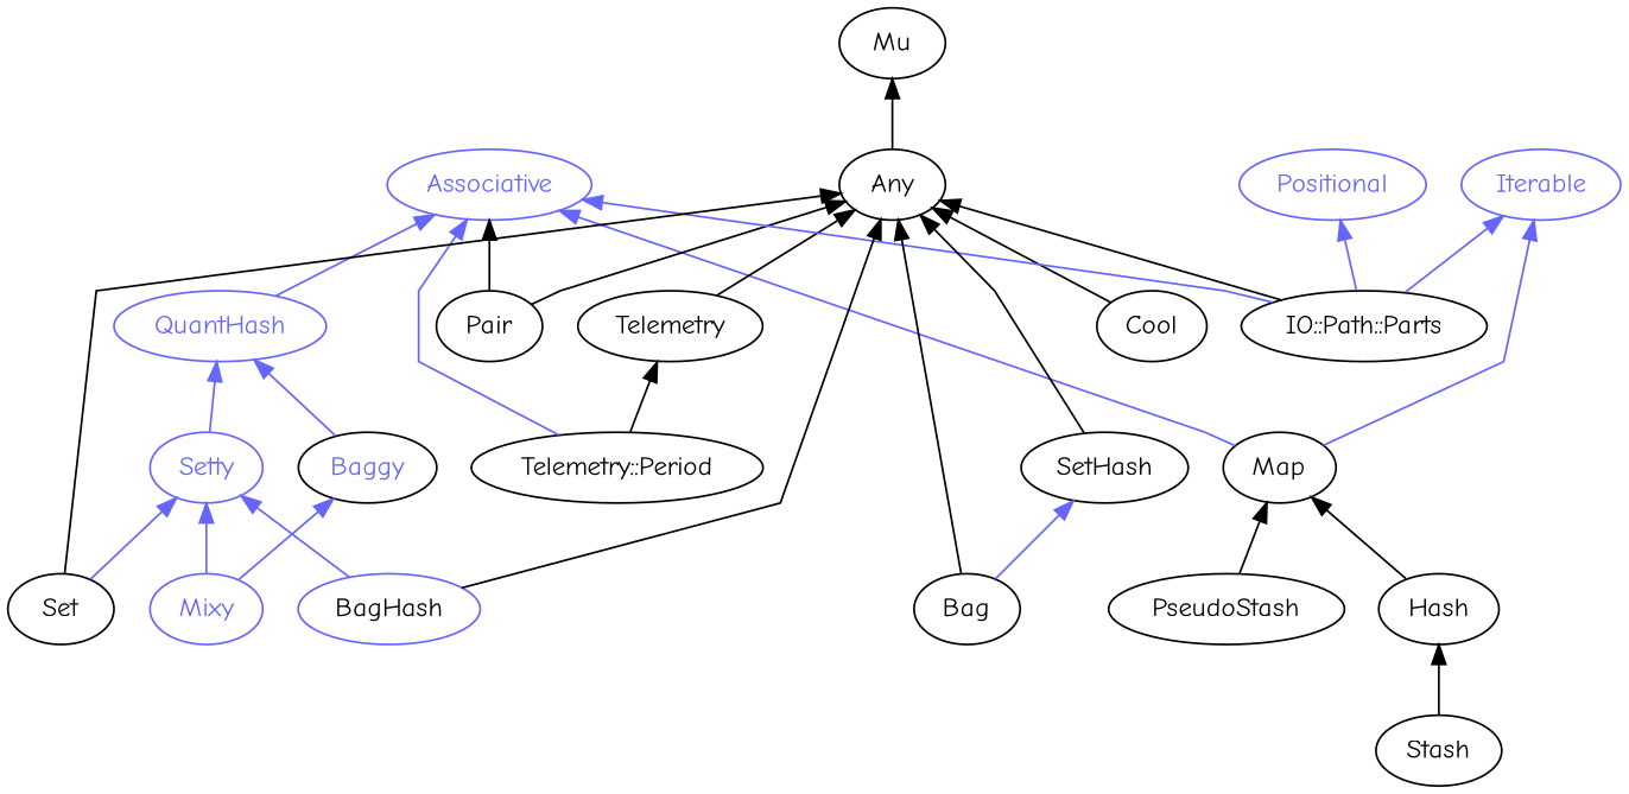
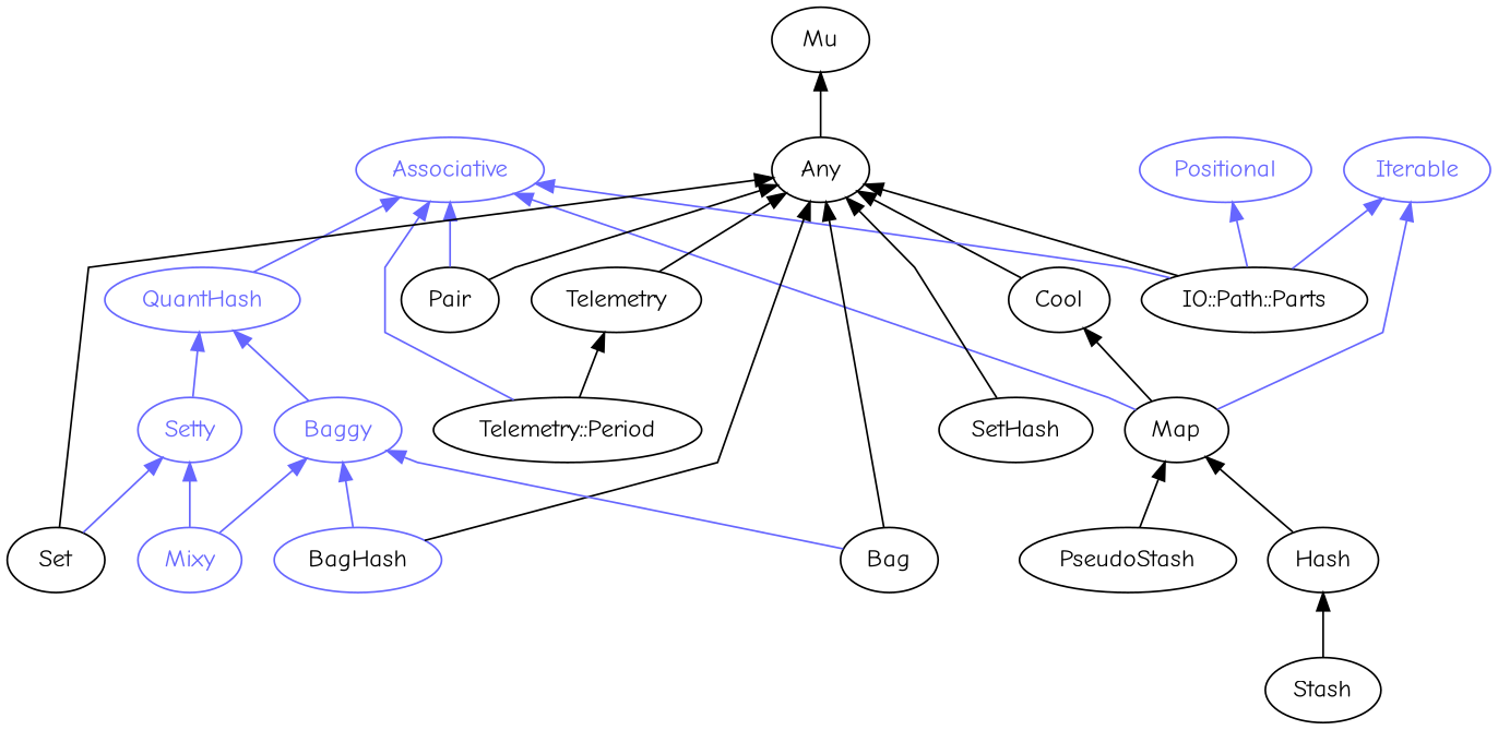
  digraph {
    bgcolor="#FFFFFF"
    fontname="Comic Neue"
    rankdir=BT
    splines=polyline
    node [color="#000000" fontcolor="#000000" fontname="Comic Neue"]
    edge [color="#6666FF" fontname="Comic Neue"]
    Associative [color="#6666FF" fontcolor="#6666FF"]
    Any
    Mu
    Cool
    Iterable [color="#6666FF" fontcolor="#6666FF"]
    Map
    QuantHash [color="#6666FF" fontcolor="#6666FF"]
    Telemetry
    "Telemetry::Period"
    Pair
    Positional [color="#6666FF" fontcolor="#6666FF"]
    "IO::Path::Parts"
    PseudoStash
    Hash
    Setty [color="#6666FF" fontcolor="#6666FF"]
-   Baggy [fontcolor="#6666FF"]
+   Baggy [color="#6666FF" fontcolor="#6666FF"]
    Stash
    Set
    SetHash
    BagHash [color="#6666FF"]
    Bag
    Mixy [color="#6666FF" fontcolor="#6666FF"]
    Any -> Mu [color="#000000"]
    Cool -> Any [color="#000000"]
    Map -> Associative
+   Map -> Cool [color="#000000"]
    Map -> Iterable
    QuantHash -> Associative
    Telemetry -> Any [color="#000000"]
    "Telemetry::Period" -> Associative
    "Telemetry::Period" -> Telemetry [color="#000000"]
-   Pair -> Associative [color="#000000"]
+   Pair -> Associative
    Pair -> Any [color="#000000"]
    "IO::Path::Parts" -> Associative
    "IO::Path::Parts" -> Any [color="#000000"]
    "IO::Path::Parts" -> Iterable
    "IO::Path::Parts" -> Positional
    PseudoStash -> Map [color="#000000"]
    Hash -> Map [color="#000000"]
    Setty -> QuantHash
    Baggy -> QuantHash
    Stash -> Hash [color="#000000"]
    Set -> Any [color="#000000"]
    Set -> Setty
    SetHash -> Any [color="#000000"]
    BagHash -> Any [color="#000000"]
-   BagHash -> Setty
+   BagHash -> Baggy
    Bag -> Any [color="#000000"]
-   Bag -> SetHash
+   Bag -> Baggy
    Mixy -> Setty
    Mixy -> Baggy
  }
